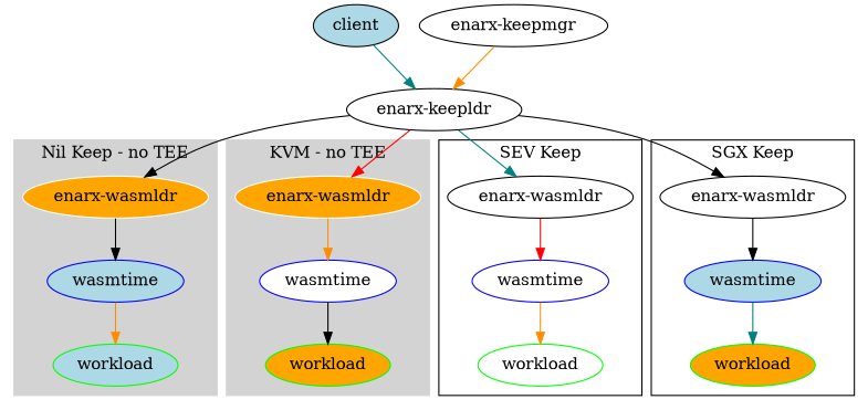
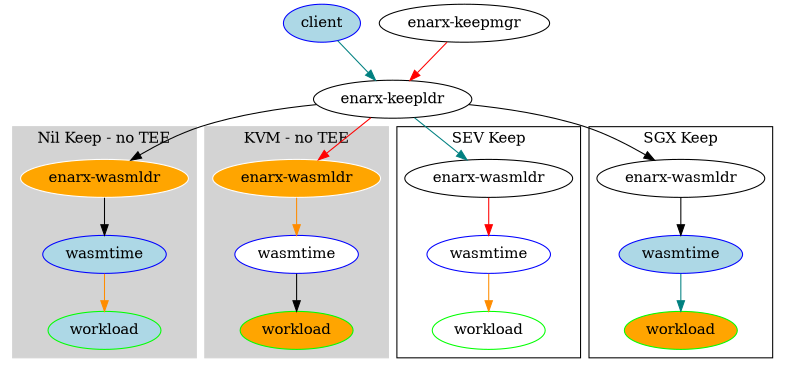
  digraph {
    node [fillcolor=white style=filled]
    edge [color=black]
    n1 [color=white fillcolor=orange label="enarx-wasmldr"]
    n2 [color=blue fillcolor=lightblue label=wasmtime]
    n3 [color=green fillcolor=lightblue label=workload]
    n4 [color=white fillcolor=orange label="enarx-wasmldr"]
    n5 [color=blue label=wasmtime]
    n6 [color=green fillcolor=orange label=workload]
    n7 [label="enarx-wasmldr"]
    n8 [color=blue label=wasmtime]
    n9 [color=green label=workload]
    n10 [label="enarx-wasmldr"]
    n11 [color=blue fillcolor=lightblue label=wasmtime]
    n12 [color=green fillcolor=orange label=workload]
-   n13 [fillcolor=lightblue label=client]
+   n13 [fillcolor=lightblue label=client color=blue]
    n14 [label="enarx-keepldr"]
    n15 [label="enarx-keepmgr"]
    subgraph cluster_1 {
      color=lightgrey
      label="Nil Keep - no TEE"
      style=filled
      n1
      n2
      n3
    }
    subgraph cluster_2 {
      color=lightgrey
      label="KVM - no TEE"
      style=filled
      n4
      n5
      n6
    }
    subgraph cluster_3 {
      label="SEV Keep"
      n7
      n8
      n9
    }
    subgraph cluster_4 {
      label="SGX Keep"
      n10
      n11
      n12
    }
    n1 -> n2
    n2 -> n3 [color=darkorange]
    n4 -> n5 [color=darkorange]
    n5 -> n6
    n7 -> n8 [color=red]
    n8 -> n9 [color=darkorange]
    n10 -> n11
    n11 -> n12 [color=teal]
    n13 -> n14 [color=teal]
    n14 -> n1
    n14 -> n4 [color=red]
    n14 -> n7 [color=teal]
    n14 -> n10
-   n15 -> n14 [color=darkorange]
+   n15 -> n14 [color=red]
  }
